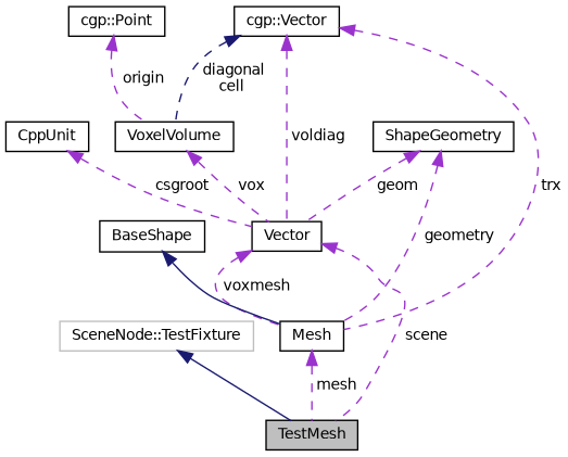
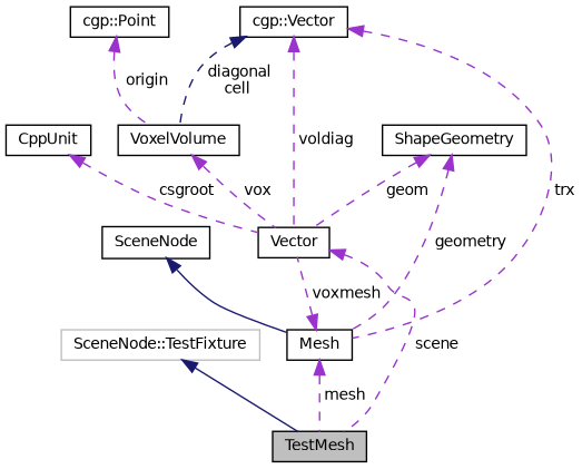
  digraph {
    node [color=black fillcolor=white fontname=Helvetica fontsize=10 shape=record style=filled]
    edge [color=darkorchid3 dir=back fontname=Helvetica fontsize=10 labelfontname=Helvetica labelfontsize=10 style=dashed]
    n1 [fillcolor=grey75 fontcolor=black height=0.2 label=TestMesh width=0.4]
    n2 [color=grey75 height=0.2 label="SceneNode::TestFixture" width=0.4]
    n3 [height=0.2 label=Vector width=0.4]
    n4 [height=0.2 label=ShapeGeometry width=0.4]
    n5 [height=0.2 label=Mesh width=0.4]
    n6 [height=0.2 label="cgp::Vector" width=0.4]
    n7 [height=0.2 label=VoxelVolume width=0.4]
    n8 [height=0.2 label="cgp::Point" width=0.4]
-   n9 [height=0.2 label=BaseShape width=0.4]
+   n9 [height=0.2 label=SceneNode width=0.4]
    n10 [height=0.2 label=CppUnit width=0.4]
    n2 -> n1 [color=midnightblue style=solid]
    n3 -> n1 [label=" scene"]
    n4 -> n3 [label=" geom"]
    n4 -> n5 [label=" geometry"]
    n5 -> n1 [label=" mesh"]
-   n3 -> n5 [label=" voxmesh"]
+   n5 -> n3 [label=" voxmesh"]
    n6 -> n3 [label=" voldiag"]
    n6 -> n5 [label=" trx"]
    n6 -> n7 [color=midnightblue label=" diagonal\ncell"]
    n7 -> n3 [label=" vox"]
    n8 -> n7 [label=" origin"]
    n9 -> n5 [color=midnightblue style=solid]
    n10 -> n3 [label=" csgroot"]
  }
